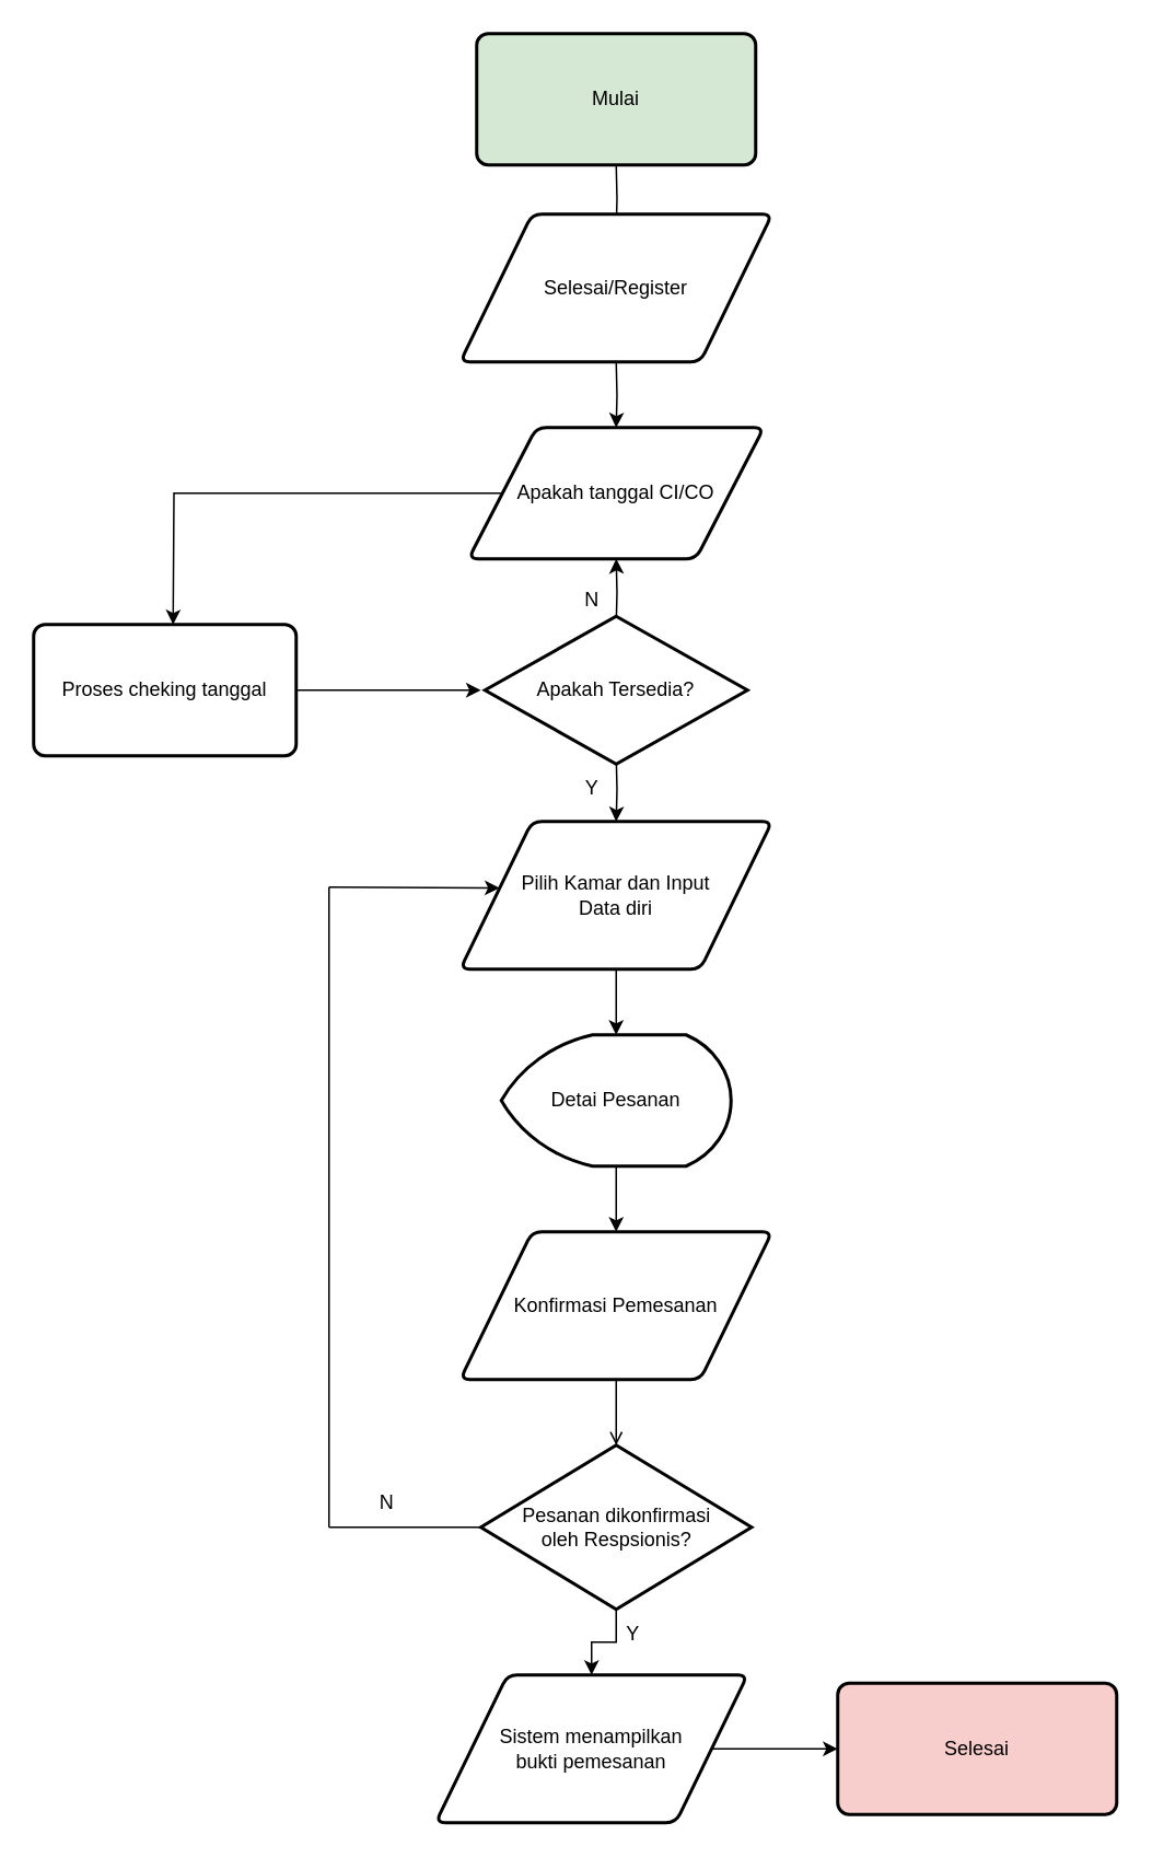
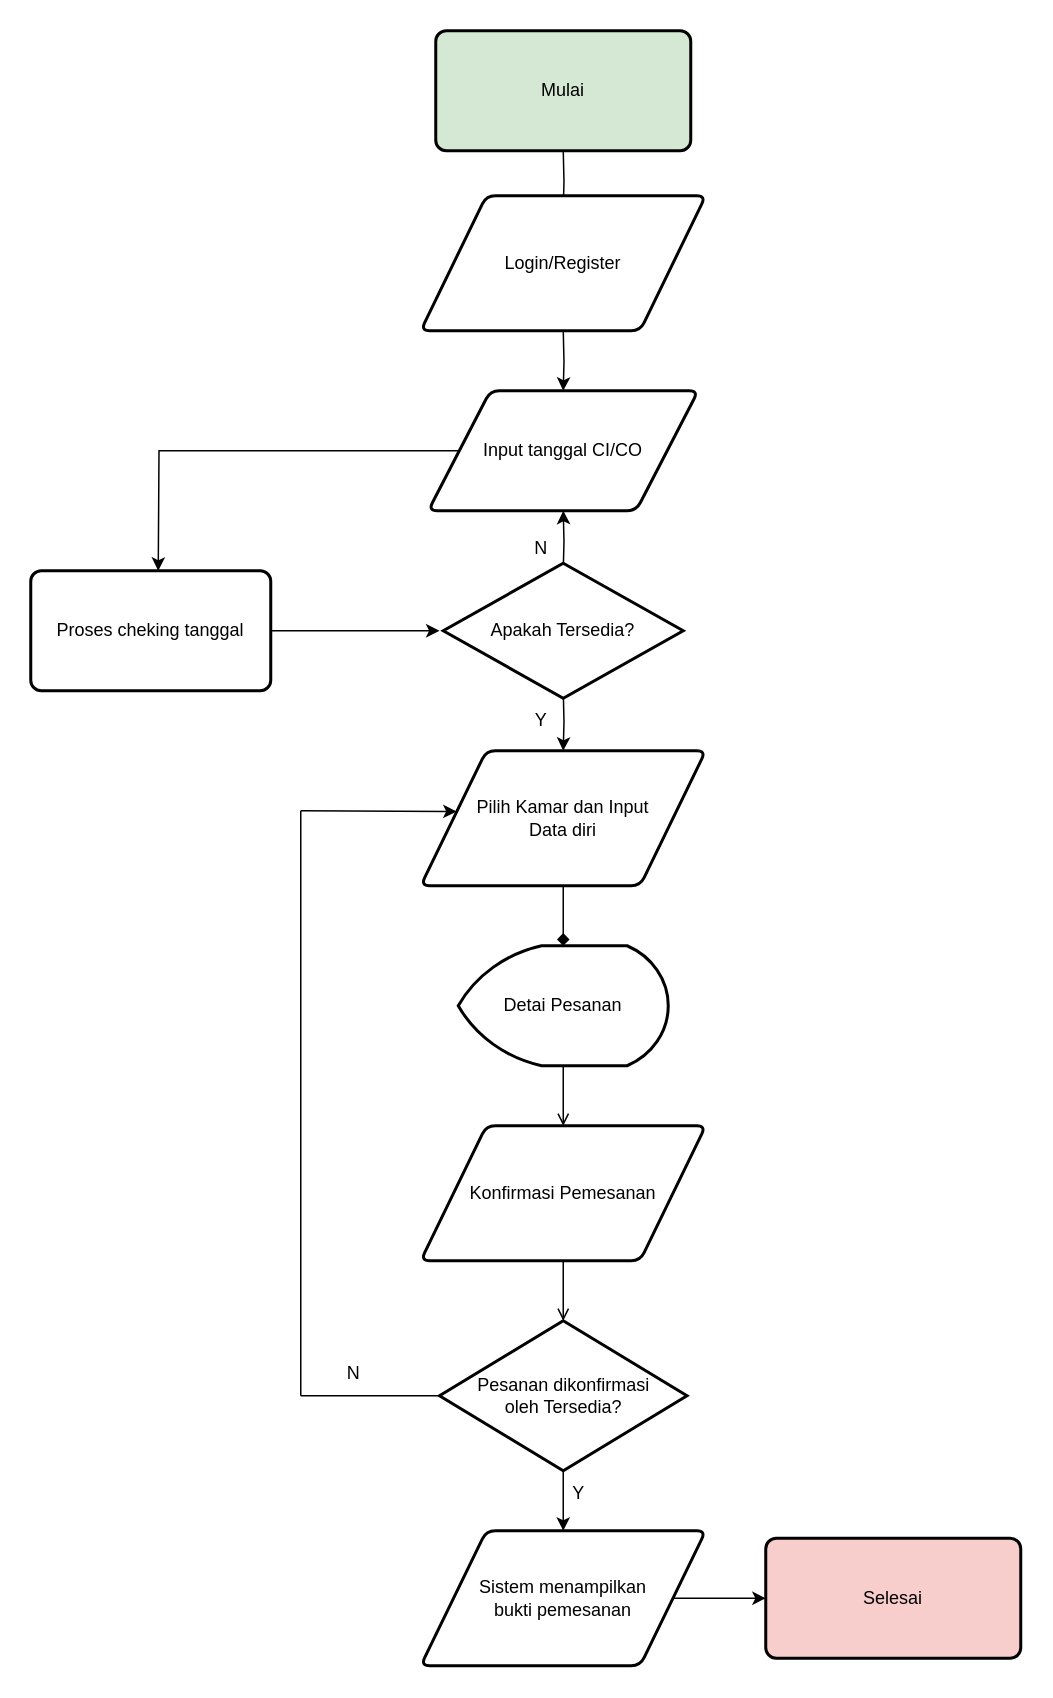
  <mxCell id="0" />
  <mxCell id="1" parent="0" />
  <mxCell id="2" style="edgeStyle=orthogonalEdgeStyle;rounded=0;orthogonalLoop=1;jettySize=auto;html=1;entryX=0.5;entryY=0;entryDx=0;entryDy=0;" edge="1" parent="1"><mxGeometry relative="1" as="geometry"><mxPoint x="375" y="100" as="sourcePoint" /><mxPoint x="375" y="140" as="targetPoint" /></mxGeometry></mxCell>
  <mxCell id="3" style="edgeStyle=orthogonalEdgeStyle;rounded=0;orthogonalLoop=1;jettySize=auto;html=1;entryX=0.5;entryY=0;entryDx=0;entryDy=0;" edge="1" parent="1"><mxGeometry relative="1" as="geometry"><mxPoint x="375" y="220" as="sourcePoint" /><mxPoint x="375" y="260" as="targetPoint" /></mxGeometry></mxCell>
  <mxCell id="4" style="edgeStyle=orthogonalEdgeStyle;rounded=0;orthogonalLoop=1;jettySize=auto;html=1;entryX=0.5;entryY=0;entryDx=0;entryDy=0;exitX=0;exitY=0.5;exitDx=0;exitDy=0;" edge="1" parent="1" source="15"><mxGeometry relative="1" as="geometry"><mxPoint x="300" y="300" as="sourcePoint" /><mxPoint x="105" y="380" as="targetPoint" /></mxGeometry></mxCell>
  <mxCell id="5" style="edgeStyle=orthogonalEdgeStyle;rounded=0;orthogonalLoop=1;jettySize=auto;html=1;entryX=0;entryY=0.5;entryDx=0;entryDy=0;" edge="1" parent="1"><mxGeometry relative="1" as="geometry"><mxPoint x="180" y="420" as="sourcePoint" /><mxPoint x="292.5" y="420" as="targetPoint" /></mxGeometry></mxCell>
  <mxCell id="6" style="edgeStyle=orthogonalEdgeStyle;rounded=0;orthogonalLoop=1;jettySize=auto;html=1;entryX=0.5;entryY=1;entryDx=0;entryDy=0;" edge="1" parent="1"><mxGeometry relative="1" as="geometry"><mxPoint x="375" y="380" as="sourcePoint" /><mxPoint x="375" y="340" as="targetPoint" /></mxGeometry></mxCell>
  <mxCell id="7" style="edgeStyle=orthogonalEdgeStyle;rounded=0;orthogonalLoop=1;jettySize=auto;html=1;entryX=0.5;entryY=0;entryDx=0;entryDy=0;" edge="1" parent="1"><mxGeometry relative="1" as="geometry"><mxPoint x="375" y="460" as="sourcePoint" /><mxPoint x="375" y="500" as="targetPoint" /></mxGeometry></mxCell>
  <mxCell id="8" value="N" style="text;html=1;align=center;verticalAlign=middle;resizable=0;points=[];autosize=1;strokeColor=none;fillColor=none;" vertex="1" parent="1"><mxGeometry x="345" y="350" width="30" height="30" as="geometry" /></mxCell>
- <mxCell id="9" style="edgeStyle=orthogonalEdgeStyle;rounded=0;orthogonalLoop=1;jettySize=auto;html=1;entryX=0.5;entryY=0;entryDx=0;entryDy=0;" edge="1" parent="1" source="10" target="19"><mxGeometry relative="1" as="geometry" /></mxCell>
+ <mxCell id="9" style="edgeStyle=orthogonalEdgeStyle;rounded=0;orthogonalLoop=1;jettySize=auto;html=1;entryX=0.5;entryY=0;entryDx=0;entryDy=0;endArrow=open;" edge="1" parent="1" source="10" target="19"><mxGeometry relative="1" as="geometry" /></mxCell>
  <mxCell id="10" value="Detai Pesanan" style="strokeWidth=2;html=1;shape=mxgraph.flowchart.display;whiteSpace=wrap;" vertex="1" parent="1"><mxGeometry x="305" y="630" width="140" height="80" as="geometry" /></mxCell>
- <mxCell id="11" style="edgeStyle=orthogonalEdgeStyle;rounded=0;orthogonalLoop=1;jettySize=auto;html=1;entryX=0.5;entryY=0;entryDx=0;entryDy=0;entryPerimeter=0;" edge="1" parent="1" source="12" target="10"><mxGeometry relative="1" as="geometry" /></mxCell>
+ <mxCell id="11" style="edgeStyle=orthogonalEdgeStyle;rounded=0;orthogonalLoop=1;jettySize=auto;html=1;entryX=0.5;entryY=0;entryDx=0;entryDy=0;entryPerimeter=0;endArrow=diamond;" edge="1" parent="1" source="12" target="10"><mxGeometry relative="1" as="geometry" /></mxCell>
  <mxCell id="12" value="Pilih Kamar dan Input&lt;br&gt;Data diri" style="shape=parallelogram;html=1;strokeWidth=2;perimeter=parallelogramPerimeter;whiteSpace=wrap;rounded=1;arcSize=12;size=0.23;" vertex="1" parent="1"><mxGeometry x="280" y="500" width="190" height="90" as="geometry" /></mxCell>
  <mxCell id="13" value="Mulai" style="rounded=1;whiteSpace=wrap;html=1;absoluteArcSize=1;arcSize=14;strokeWidth=2;fillColor=#d5e8d4;" vertex="1" parent="1"><mxGeometry x="290" width="170" height="80" as="geometry" y="20" /></mxCell>
- <mxCell id="14" value="Selesai/Register" style="shape=parallelogram;html=1;strokeWidth=2;perimeter=parallelogramPerimeter;whiteSpace=wrap;rounded=1;arcSize=12;size=0.23;" vertex="1" parent="1"><mxGeometry x="280" y="130" width="190" height="90" as="geometry" /></mxCell>
- <mxCell id="15" value="Apakah tanggal CI/CO" style="shape=parallelogram;html=1;strokeWidth=2;perimeter=parallelogramPerimeter;whiteSpace=wrap;rounded=1;arcSize=12;size=0.23;" vertex="1" parent="1"><mxGeometry x="285" y="260" width="180" height="80" as="geometry" /></mxCell>
+ <mxCell id="14" value="Login/Register" style="shape=parallelogram;html=1;strokeWidth=2;perimeter=parallelogramPerimeter;whiteSpace=wrap;rounded=1;arcSize=12;size=0.23;" vertex="1" parent="1"><mxGeometry x="280" y="130" width="190" height="90" as="geometry" /></mxCell>
+ <mxCell id="15" value="Input tanggal CI/CO" style="shape=parallelogram;html=1;strokeWidth=2;perimeter=parallelogramPerimeter;whiteSpace=wrap;rounded=1;arcSize=12;size=0.23;" vertex="1" parent="1"><mxGeometry x="285" y="260" width="180" height="80" as="geometry" /></mxCell>
  <mxCell id="16" value="Proses cheking tanggal" style="rounded=1;whiteSpace=wrap;html=1;absoluteArcSize=1;arcSize=14;strokeWidth=2;" vertex="1" parent="1"><mxGeometry x="20" y="380" width="160" height="80" as="geometry" /></mxCell>
  <mxCell id="17" value="Apakah Tersedia?" style="strokeWidth=2;html=1;shape=mxgraph.flowchart.decision;whiteSpace=wrap;" vertex="1" parent="1"><mxGeometry x="295" y="375" width="160" height="90" as="geometry" /></mxCell>
  <mxCell id="18" style="edgeStyle=orthogonalEdgeStyle;rounded=0;orthogonalLoop=1;jettySize=auto;html=1;entryX=0.5;entryY=0;entryDx=0;entryDy=0;entryPerimeter=0;endArrow=open;" edge="1" parent="1" source="19" target="23"><mxGeometry relative="1" as="geometry" /></mxCell>
  <mxCell id="19" value="Konfirmasi Pemesanan" style="shape=parallelogram;html=1;strokeWidth=2;perimeter=parallelogramPerimeter;whiteSpace=wrap;rounded=1;arcSize=12;size=0.23;" vertex="1" parent="1"><mxGeometry x="280" y="750" width="190" height="90" as="geometry" /></mxCell>
  <mxCell id="20" style="edgeStyle=orthogonalEdgeStyle;rounded=0;orthogonalLoop=1;jettySize=auto;html=1;entryX=0;entryY=0.5;entryDx=0;entryDy=0;" edge="1" parent="1" source="21" target="30"><mxGeometry relative="1" as="geometry" /></mxCell>
- <mxCell id="21" value="Sistem menampilkan &lt;br&gt;bukti pemesanan" style="shape=parallelogram;html=1;strokeWidth=2;perimeter=parallelogramPerimeter;whiteSpace=wrap;rounded=1;arcSize=12;size=0.23;" vertex="1" parent="1"><mxGeometry x="265" y="1020" width="190" height="90" as="geometry" /></mxCell>
+ <mxCell id="21" value="Sistem menampilkan &lt;br&gt;bukti pemesanan" style="shape=parallelogram;html=1;strokeWidth=2;perimeter=parallelogramPerimeter;whiteSpace=wrap;rounded=1;arcSize=12;size=0.23;" vertex="1" parent="1"><mxGeometry x="280" y="1020" width="190" height="90" as="geometry" /></mxCell>
  <mxCell id="22" style="edgeStyle=orthogonalEdgeStyle;rounded=0;orthogonalLoop=1;jettySize=auto;html=1;" edge="1" parent="1" source="23" target="21"><mxGeometry relative="1" as="geometry" /></mxCell>
- <mxCell id="23" value="Pesanan dikonfirmasi&lt;br&gt;oleh Respsionis?" style="strokeWidth=2;html=1;shape=mxgraph.flowchart.decision;whiteSpace=wrap;" vertex="1" parent="1"><mxGeometry x="292.5" y="880" width="165" height="100" as="geometry" /></mxCell>
+ <mxCell id="23" value="Pesanan dikonfirmasi&lt;br&gt;oleh Tersedia?" style="strokeWidth=2;html=1;shape=mxgraph.flowchart.decision;whiteSpace=wrap;" vertex="1" parent="1"><mxGeometry x="292.5" y="880" width="165" height="100" as="geometry" /></mxCell>
  <mxCell id="24" value="Y" style="text;html=1;align=center;verticalAlign=middle;resizable=0;points=[];autosize=1;strokeColor=none;fillColor=none;" vertex="1" parent="1"><mxGeometry x="345" y="465" width="30" height="30" as="geometry" /></mxCell>
  <mxCell id="25" value="N" style="text;html=1;align=center;verticalAlign=middle;resizable=0;points=[];autosize=1;strokeColor=none;fillColor=none;" vertex="1" parent="1"><mxGeometry x="220" y="900" width="30" height="30" as="geometry" /></mxCell>
  <mxCell id="26" value="Y" style="text;html=1;align=center;verticalAlign=middle;resizable=0;points=[];autosize=1;strokeColor=none;fillColor=none;" vertex="1" parent="1"><mxGeometry x="370" y="980" width="30" height="30" as="geometry" /></mxCell>
  <mxCell id="27" value="" style="endArrow=none;html=1;rounded=0;exitX=0;exitY=0.5;exitDx=0;exitDy=0;exitPerimeter=0;" edge="1" parent="1" source="23"><mxGeometry width="50" height="50" relative="1" as="geometry"><mxPoint x="290" y="950" as="sourcePoint" /><mxPoint x="200" y="930" as="targetPoint" /></mxGeometry></mxCell>
  <mxCell id="28" value="" style="endArrow=none;html=1;rounded=0;" edge="1" parent="1"><mxGeometry width="50" height="50" relative="1" as="geometry"><mxPoint x="200" y="930" as="sourcePoint" /><mxPoint x="200" y="540" as="targetPoint" /></mxGeometry></mxCell>
  <mxCell id="29" value="" style="endArrow=classic;html=1;rounded=0;entryX=0.126;entryY=0.45;entryDx=0;entryDy=0;entryPerimeter=0;" edge="1" parent="1" target="12"><mxGeometry width="50" height="50" relative="1" as="geometry"><mxPoint x="200" y="540" as="sourcePoint" /><mxPoint x="300" y="540" as="targetPoint" /></mxGeometry></mxCell>
  <mxCell id="30" value="Selesai" style="rounded=1;whiteSpace=wrap;html=1;absoluteArcSize=1;arcSize=14;strokeWidth=2;fillColor=#f8cecc;" vertex="1" parent="1"><mxGeometry x="510" y="1025" width="170" height="80" as="geometry" /></mxCell>
